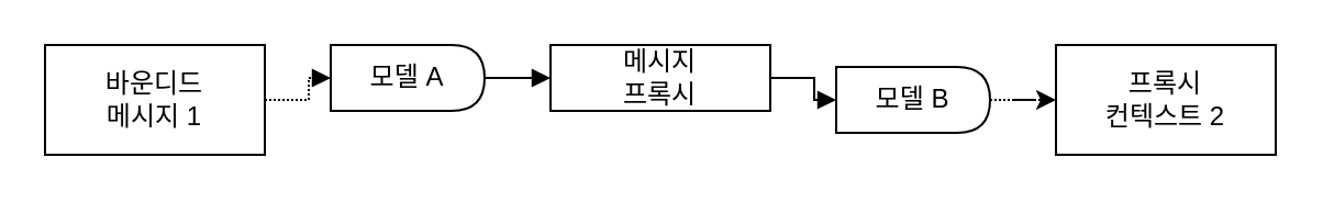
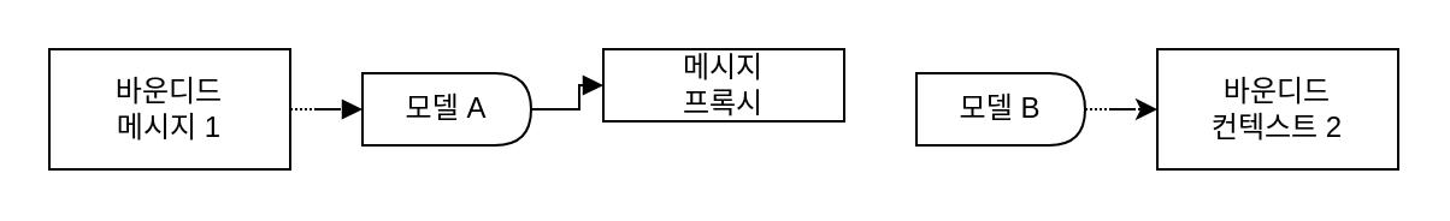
  <mxCell id="0" />
  <mxCell id="1" parent="0" />
  <mxCell id="2" style="edgeStyle=orthogonalEdgeStyle;rounded=0;orthogonalLoop=1;jettySize=auto;html=1;entryX=0;entryY=0.5;entryDx=0;entryDy=0;endArrow=block;endFill=1;dashed=1;dashPattern=1 1;" edge="1" parent="1" source="3" target="8"><mxGeometry relative="1" as="geometry" /></mxCell>
  <mxCell id="3" value="바운디드&lt;div&gt;메시지 1&lt;/div&gt;" style="rounded=0;whiteSpace=wrap;html=1;" vertex="1" parent="1"><mxGeometry x="20" y="20" width="100" height="50" as="geometry" /></mxCell>
- <mxCell id="4" value="프록시&lt;div&gt;컨텍스트 2&lt;/div&gt;" style="rounded=0;whiteSpace=wrap;html=1;" vertex="1" parent="1"><mxGeometry x="480" y="20" width="100" height="50" as="geometry" /></mxCell>
- <mxCell id="5" style="edgeStyle=orthogonalEdgeStyle;rounded=0;orthogonalLoop=1;jettySize=auto;html=1;entryX=0;entryY=0.5;entryDx=0;entryDy=0;endArrow=block;endFill=1;" edge="1" parent="1" source="6" target="10"><mxGeometry relative="1" as="geometry" /></mxCell>
+ <mxCell id="4" value="바운디드&lt;div&gt;컨텍스트 2&lt;/div&gt;" style="rounded=0;whiteSpace=wrap;html=1;" vertex="1" parent="1"><mxGeometry x="480" y="20" width="100" height="50" as="geometry" /></mxCell>
  <mxCell id="6" value="메시지&lt;div&gt;프록시&lt;/div&gt;" style="rounded=0;whiteSpace=wrap;html=1;" vertex="1" parent="1"><mxGeometry x="250" y="20" width="100" height="30" as="geometry" /></mxCell>
  <mxCell id="7" style="edgeStyle=orthogonalEdgeStyle;rounded=0;orthogonalLoop=1;jettySize=auto;html=1;entryX=0;entryY=0.5;entryDx=0;entryDy=0;endArrow=block;endFill=1;" edge="1" parent="1" source="8" target="6"><mxGeometry relative="1" as="geometry" /></mxCell>
- <mxCell id="8" value="모델 A" style="shape=delay;whiteSpace=wrap;html=1;" vertex="1" parent="1"><mxGeometry x="150" y="20" width="70" height="30" as="geometry" /></mxCell>
+ <mxCell id="8" value="모델 A" style="shape=delay;whiteSpace=wrap;html=1;" vertex="1" parent="1"><mxGeometry x="150" y="30" width="70" height="30" as="geometry" /></mxCell>
  <mxCell id="9" style="edgeStyle=orthogonalEdgeStyle;rounded=0;orthogonalLoop=1;jettySize=auto;html=1;entryX=0;entryY=0.5;entryDx=0;entryDy=0;dashed=1;dashPattern=1 1;" edge="1" parent="1" source="10" target="4"><mxGeometry relative="1" as="geometry" /></mxCell>
  <mxCell id="10" value="모델 B" style="shape=delay;whiteSpace=wrap;html=1;" vertex="1" parent="1"><mxGeometry x="380" y="30" width="70" height="30" as="geometry" /></mxCell>
